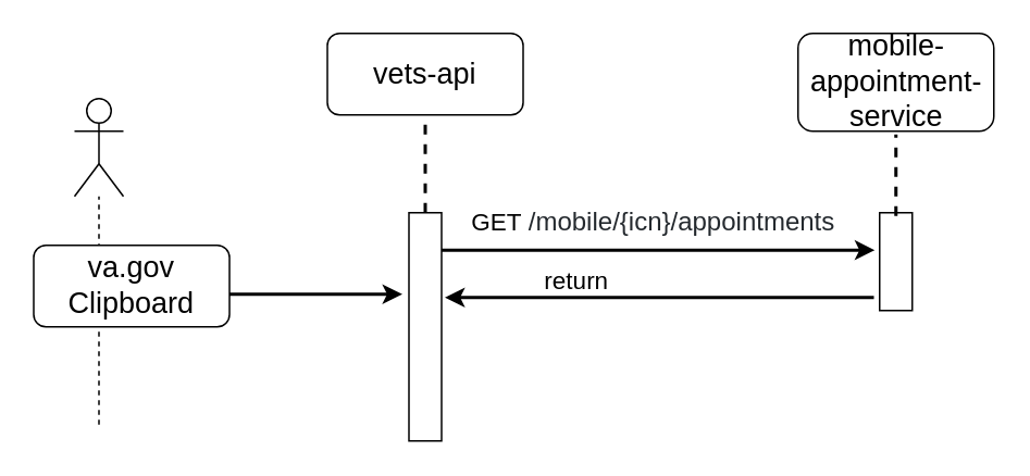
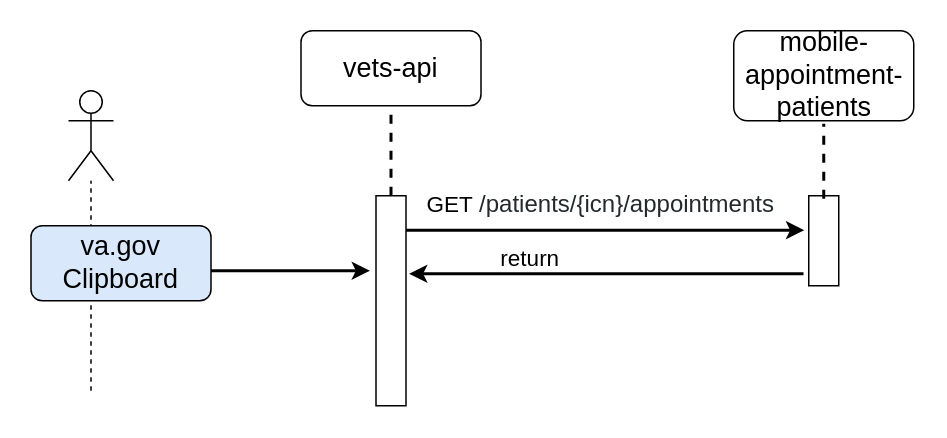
  <mxCell id="0" />
  <mxCell id="1" parent="0" />
  <mxCell id="2" value="" style="rounded=0;whiteSpace=wrap;html=1;" parent="1" vertex="1"><mxGeometry x="250" y="130" width="20" height="140" as="geometry" /></mxCell>
  <mxCell id="3" value="&lt;font style=&quot;font-size: 18px&quot;&gt;vets-api&lt;/font&gt;" style="rounded=1;whiteSpace=wrap;html=1;strokeColor=#000000;fillColor=#ffffff;" parent="1" vertex="1"><mxGeometry x="200" y="20" width="120" height="50" as="geometry" /></mxCell>
  <mxCell id="4" value="" style="endArrow=none;dashed=1;html=1;strokeWidth=2;exitX=0.5;exitY=0;exitDx=0;exitDy=0;" parent="1" source="2" edge="1"><mxGeometry width="50" height="50" relative="1" as="geometry"><mxPoint x="210" y="120" as="sourcePoint" /><mxPoint x="260" y="70" as="targetPoint" /></mxGeometry></mxCell>
  <mxCell id="5" value="" style="endArrow=none;dashed=1;html=1;" parent="1" target="6" edge="1"><mxGeometry width="50" height="50" relative="1" as="geometry"><mxPoint x="60" y="260" as="sourcePoint" /><mxPoint x="60" y="90" as="targetPoint" /></mxGeometry></mxCell>
  <mxCell id="6" value="" style="shape=umlActor;verticalLabelPosition=bottom;verticalAlign=top;html=1;outlineConnect=0;" parent="1" vertex="1"><mxGeometry x="45" y="60" width="30" height="60" as="geometry" /></mxCell>
- <mxCell id="7" value="&lt;font style=&quot;font-size: 18px&quot;&gt;va.gov Clipboard&lt;/font&gt;" style="rounded=1;whiteSpace=wrap;html=1;strokeColor=#000000;fillColor=#ffffff;" parent="1" vertex="1"><mxGeometry y="150" width="120" height="50" as="geometry" x="20" /></mxCell>
+ <mxCell id="7" value="&lt;font style=&quot;font-size: 18px&quot;&gt;va.gov Clipboard&lt;/font&gt;" style="rounded=1;whiteSpace=wrap;html=1;strokeColor=#000000;fillColor=#dae8fc;" parent="1" vertex="1"><mxGeometry y="150" width="120" height="50" as="geometry" x="20" /></mxCell>
  <mxCell id="8" value="" style="endArrow=classic;html=1;strokeWidth=2;" parent="1" edge="1"><mxGeometry width="50" height="50" relative="1" as="geometry"><mxPoint x="140" y="180" as="sourcePoint" /><mxPoint x="246" y="180" as="targetPoint" /></mxGeometry></mxCell>
  <mxCell id="9" value="" style="rounded=0;whiteSpace=wrap;html=1;" parent="1" vertex="1"><mxGeometry x="538.5" y="130" width="20" height="60" as="geometry" /></mxCell>
  <mxCell id="10" value="" style="endArrow=classic;html=1;strokeWidth=2;entryX=-0.15;entryY=0.383;entryDx=0;entryDy=0;entryPerimeter=0;" parent="1" target="9" edge="1"><mxGeometry width="50" height="50" relative="1" as="geometry"><mxPoint x="270" y="153" as="sourcePoint" /><mxPoint x="456" y="150" as="targetPoint" /></mxGeometry></mxCell>
- <mxCell id="11" value="&lt;font style=&quot;font-size: 15px&quot;&gt;GET&amp;nbsp;&lt;/font&gt;&lt;span style=&quot;color: rgb(36 , 41 , 46) ; font-family: , , &amp;#34;segoe ui&amp;#34; , &amp;#34;helvetica&amp;#34; , &amp;#34;arial&amp;#34; , sans-serif , &amp;#34;apple color emoji&amp;#34; , &amp;#34;segoe ui emoji&amp;#34; ; font-size: 16px ; text-align: -webkit-left ; background-color: rgb(255 , 255 , 255)&quot;&gt;/mobile/{icn}/appointments&lt;/span&gt;" style="text;html=1;strokeColor=none;fillColor=none;align=center;verticalAlign=middle;whiteSpace=wrap;rounded=0;" parent="1" vertex="1"><mxGeometry x="270" y="120" width="260" height="30" as="geometry" /></mxCell>
+ <mxCell id="11" value="&lt;font style=&quot;font-size: 15px&quot;&gt;GET&amp;nbsp;&lt;/font&gt;&lt;span style=&quot;color: rgb(36 , 41 , 46) ; font-family: , , &amp;#34;segoe ui&amp;#34; , &amp;#34;helvetica&amp;#34; , &amp;#34;arial&amp;#34; , sans-serif , &amp;#34;apple color emoji&amp;#34; , &amp;#34;segoe ui emoji&amp;#34; ; font-size: 16px ; text-align: -webkit-left ; background-color: rgb(255 , 255 , 255)&quot;&gt;/patients/{icn}/appointments&lt;/span&gt;" style="text;html=1;strokeColor=none;fillColor=none;align=center;verticalAlign=middle;whiteSpace=wrap;rounded=0;" parent="1" vertex="1"><mxGeometry x="270" y="120" width="260" height="30" as="geometry" /></mxCell>
  <mxCell id="12" value="" style="endArrow=classic;html=1;strokeWidth=2;exitX=-0.175;exitY=0.867;exitDx=0;exitDy=0;exitPerimeter=0;" parent="1" source="9" edge="1"><mxGeometry width="50" height="50" relative="1" as="geometry"><mxPoint x="490" y="182" as="sourcePoint" /><mxPoint x="272" y="182" as="targetPoint" /></mxGeometry></mxCell>
  <mxCell id="13" value="return" style="text;html=1;strokeColor=none;fillColor=none;align=center;verticalAlign=middle;whiteSpace=wrap;rounded=0;fontSize=15;" parent="1" vertex="1"><mxGeometry x="333" y="161" width="40" height="20" as="geometry" /></mxCell>
- <mxCell id="14" value="&lt;font style=&quot;font-size: 18px&quot;&gt;mobile-appointment-service&lt;/font&gt;" style="rounded=1;whiteSpace=wrap;html=1;strokeColor=#000000;fillColor=#ffffff;" parent="1" vertex="1"><mxGeometry x="488.5" y="20" width="120" height="60" as="geometry" /></mxCell>
+ <mxCell id="14" value="&lt;font style=&quot;font-size: 18px&quot;&gt;mobile-appointment-patients&lt;/font&gt;" style="rounded=1;whiteSpace=wrap;html=1;strokeColor=#000000;fillColor=#ffffff;" parent="1" vertex="1"><mxGeometry x="488.5" y="20" width="120" height="60" as="geometry" /></mxCell>
  <mxCell id="15" value="" style="endArrow=none;dashed=1;html=1;strokeWidth=2;exitX=0.5;exitY=0;exitDx=0;exitDy=0;" parent="1" edge="1"><mxGeometry width="50" height="50" relative="1" as="geometry"><mxPoint x="548.5" y="132" as="sourcePoint" /><mxPoint x="548.5" y="82" as="targetPoint" /></mxGeometry></mxCell>
